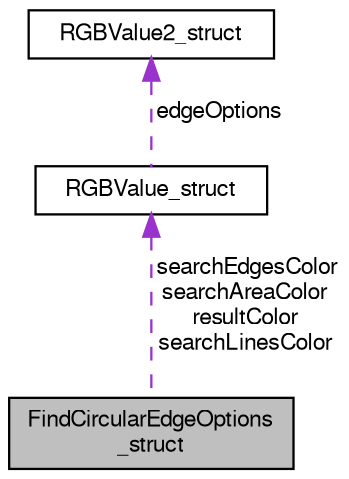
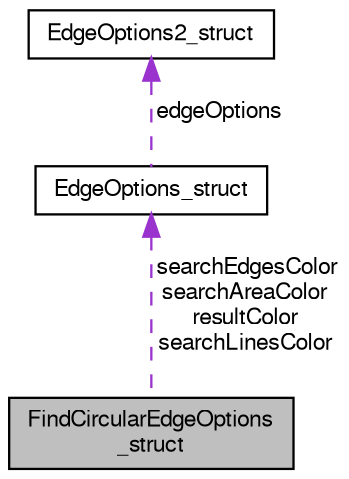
  digraph {
    node [color=black fontname=FreeSans fontsize=10 shape=record]
    edge [color=darkorchid3 dir=back fontname=FreeSans fontsize=10 labelfontname=FreeSans labelfontsize=10 style=dashed]
    n1 [fillcolor=grey75 fontcolor=black height=0.2 label="FindCircularEdgeOptions\l_struct" style=filled width=0.4]
-   n2 [height=0.2 label=RGBValue_struct width=0.4]
-   n3 [height=0.2 label=RGBValue2_struct width=0.4]
+   n2 [height=0.2 label=EdgeOptions_struct width=0.4]
+   n3 [height=0.2 label=EdgeOptions2_struct width=0.4]
    n2 -> n1 [label=" searchEdgesColor\nsearchAreaColor\nresultColor\nsearchLinesColor"]
    n3 -> n2 [label=" edgeOptions"]
  }
